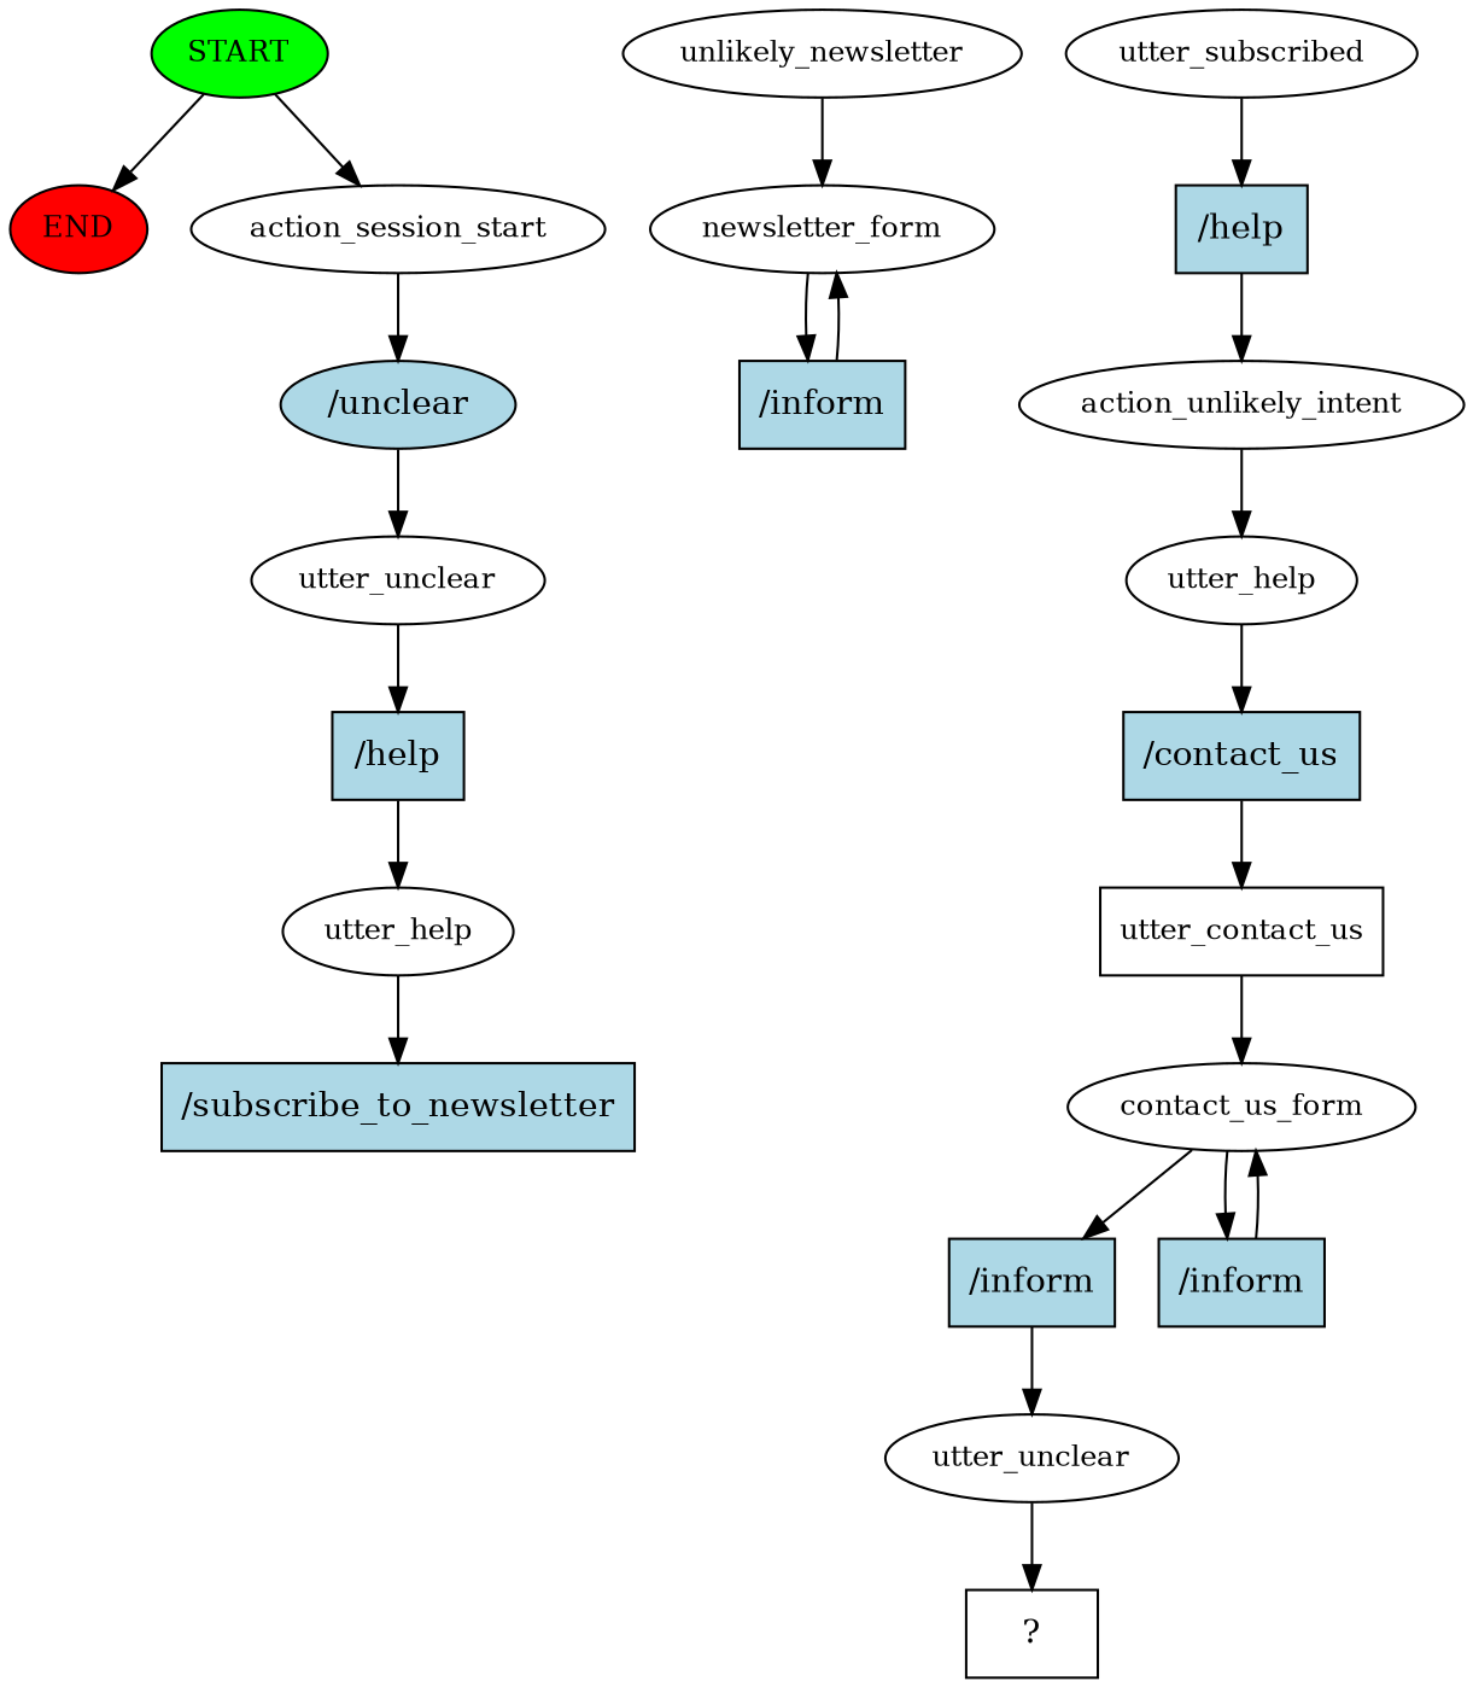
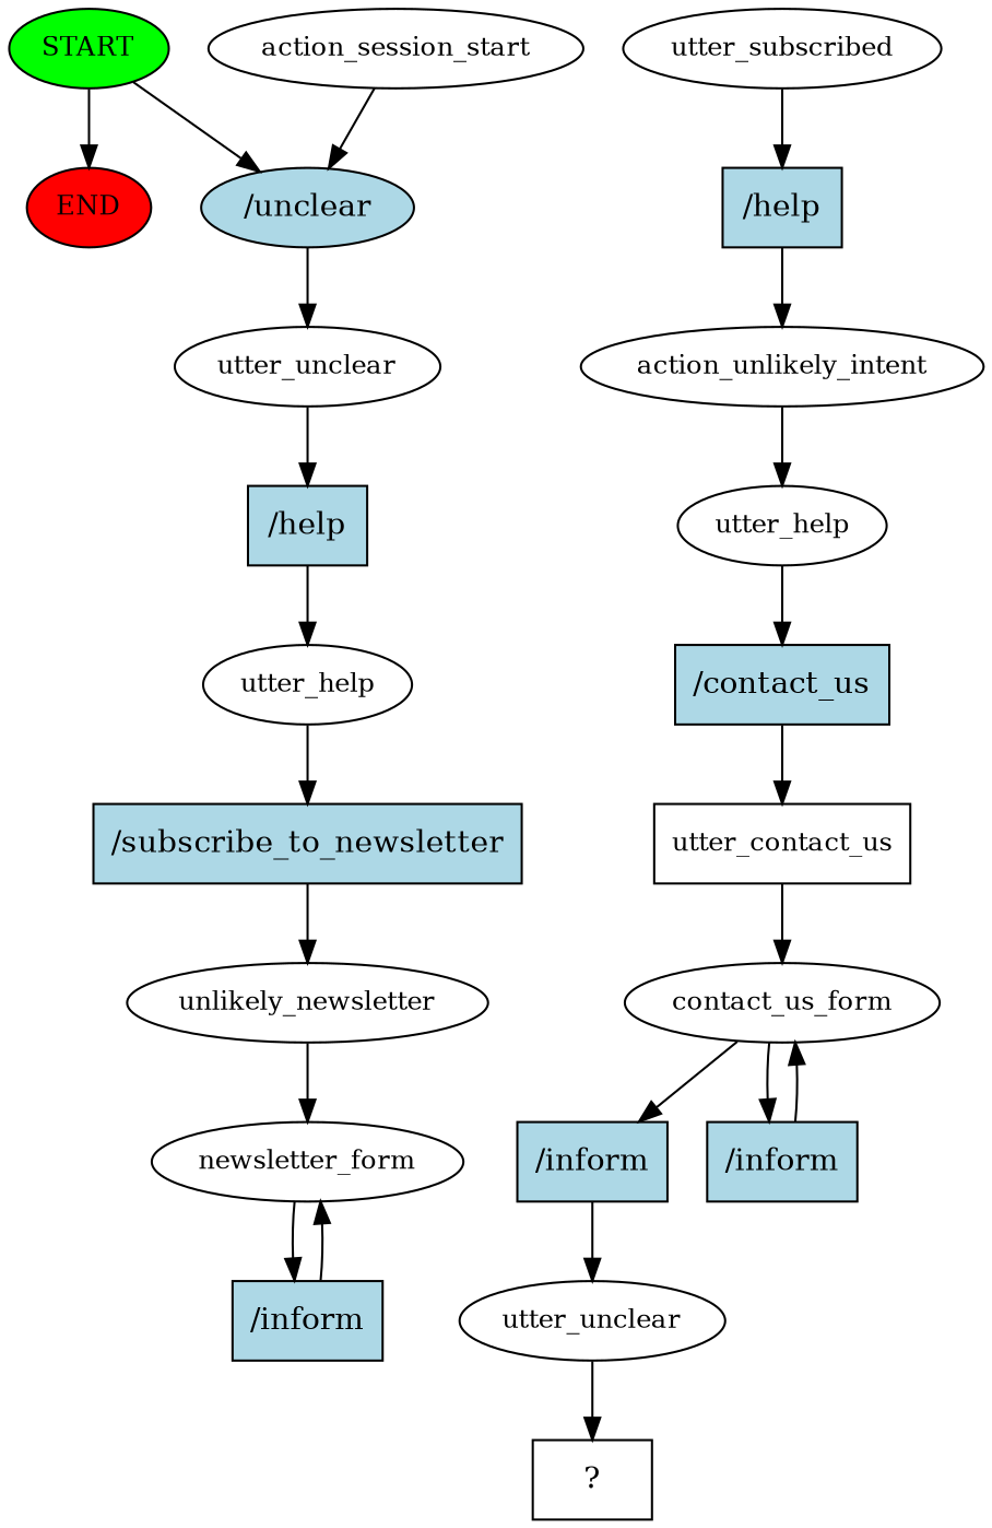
  digraph {
    node [fontsize=12]
    n1 [fillcolor=green label=START style=filled]
    n2 [fillcolor=red label=END style=filled]
    n3 [label=action_session_start]
    n4 [fillcolor=lightblue label="/unclear" shape=ellipse style=filled fontsize=""]
    n5 [label=utter_unclear]
    n6 [fillcolor=lightblue label="/help" shape=rect style=filled fontsize=""]
    n7 [label=utter_help]
    n8 [fillcolor=lightblue label="/subscribe_to_newsletter" shape=rect style=filled fontsize=""]
    n9 [label=unlikely_newsletter]
    n10 [label=newsletter_form]
    n11 [fillcolor=lightblue label="/inform" shape=rect style=filled fontsize=""]
    n12 [label=utter_subscribed]
    n13 [fillcolor=lightblue label="/help" shape=rect style=filled fontsize=""]
    n14 [label=action_unlikely_intent]
    n15 [label=utter_help]
    n16 [fillcolor=lightblue label="/contact_us" shape=rect style=filled fontsize=""]
    n17 [label=utter_contact_us shape=box]
    n18 [label=contact_us_form]
    n19 [fillcolor=lightblue label="/inform" shape=rect style=filled fontsize=""]
    n20 [fillcolor=lightblue label="/inform" shape=rect style=filled fontsize=""]
    n21 [label=utter_unclear]
    n22 [label="  ?  " shape=rect fontsize=""]
    n1 -> n2
-   n1 -> n3
+   n1 -> n4
    n3 -> n4
    n4 -> n5
    n5 -> n6
    n6 -> n7
    n7 -> n8
+   n8 -> n9
    n9 -> n10
    n10 -> n11
    n11 -> n10
    n12 -> n13
    n13 -> n14
    n14 -> n15
    n15 -> n16
    n16 -> n17
    n17 -> n18
    n18 -> n19
    n18 -> n20
    n19 -> n21
    n20 -> n18
    n21 -> n22
  }
